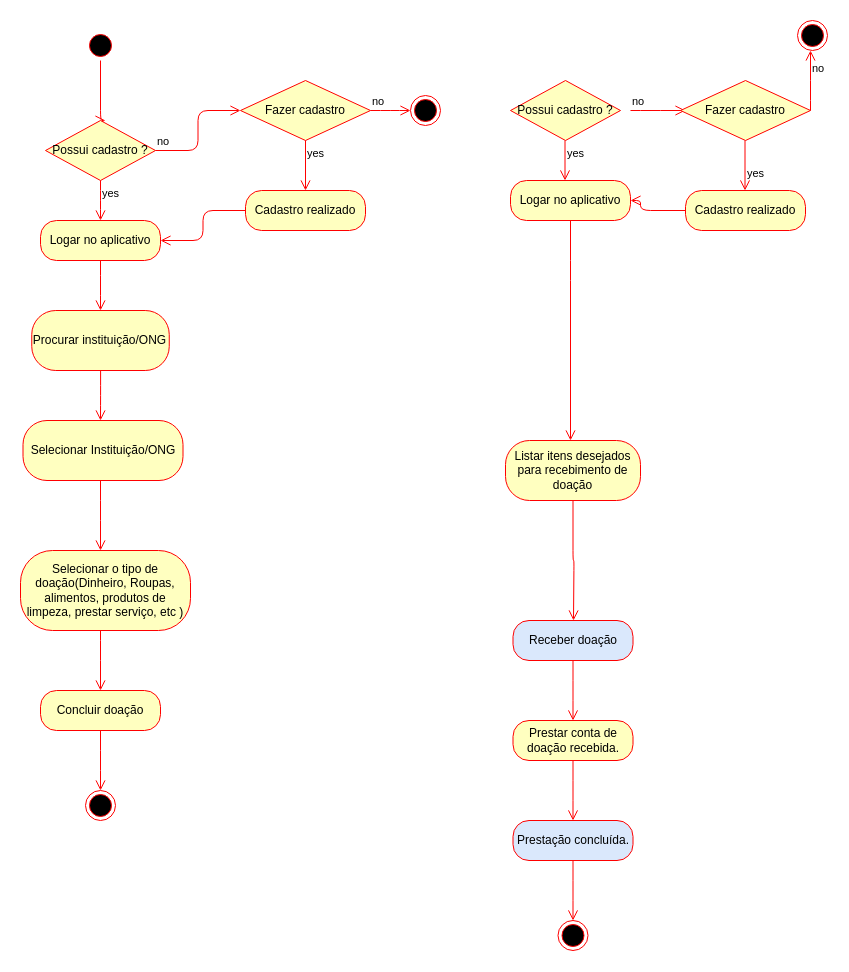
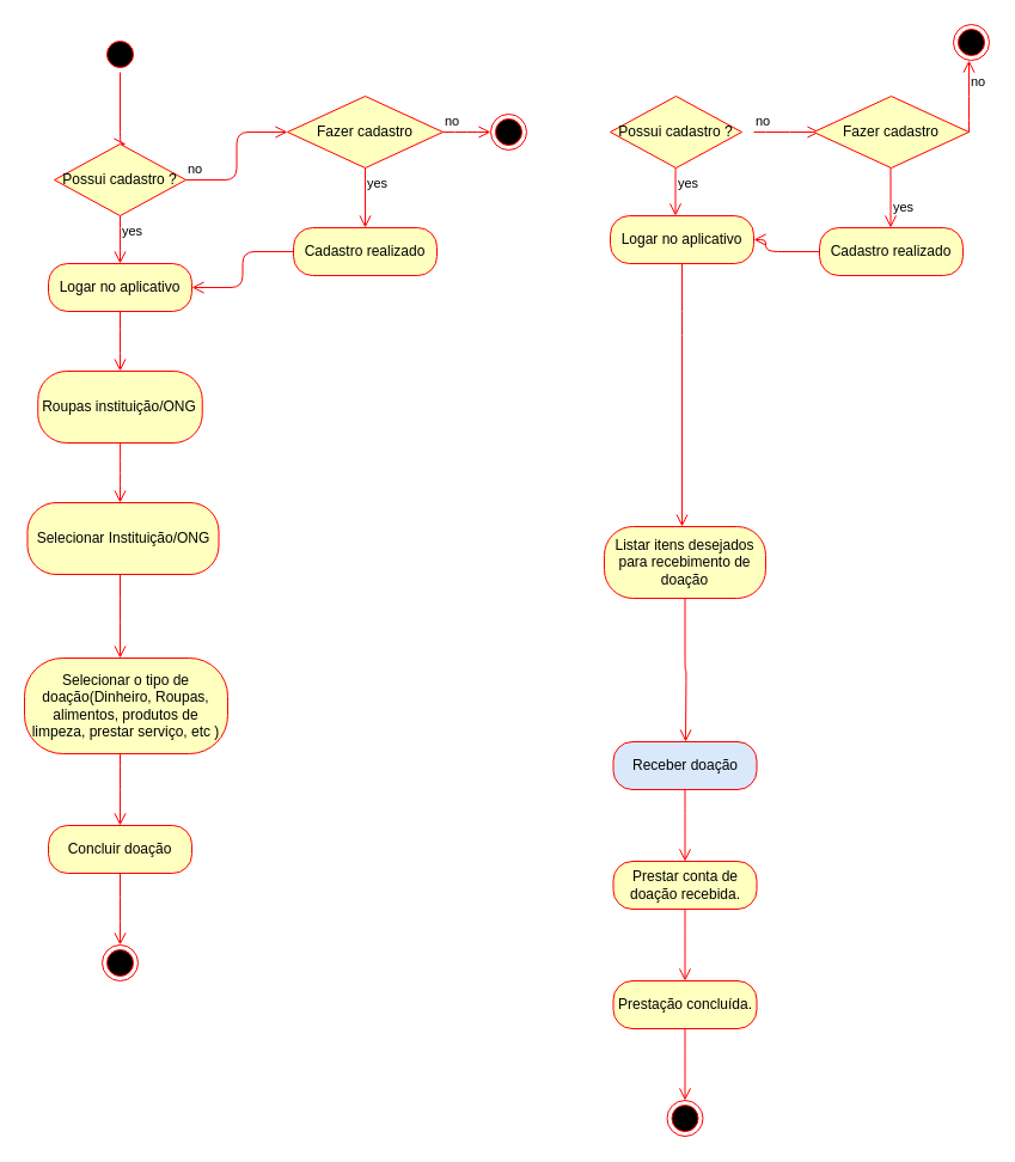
  <mxCell id="0" />
  <mxCell id="1" parent="0" />
  <mxCell id="2" value="" style="ellipse;html=1;shape=startState;fillColor=#000000;strokeColor=#ff0000;" vertex="1" parent="1"><mxGeometry x="85" y="30" width="30" height="30" as="geometry" /></mxCell>
  <mxCell id="3" value="" style="edgeStyle=orthogonalEdgeStyle;html=1;verticalAlign=bottom;endArrow=open;endSize=8;strokeColor=#ff0000;" edge="1" source="2" parent="1"><mxGeometry relative="1" as="geometry"><mxPoint x="105" y="120" as="targetPoint" /><Array as="points"><mxPoint x="100" y="120" /></Array></mxGeometry></mxCell>
  <mxCell id="4" value="Possui cadastro ?" style="rhombus;whiteSpace=wrap;html=1;fillColor=#ffffc0;strokeColor=#ff0000;" vertex="1" parent="1"><mxGeometry x="45" y="120" width="110" height="60" as="geometry" /></mxCell>
  <mxCell id="5" value="no" style="edgeStyle=orthogonalEdgeStyle;html=1;align=left;verticalAlign=bottom;endArrow=open;endSize=8;strokeColor=#ff0000;entryX=0;entryY=0.5;entryDx=0;entryDy=0;" edge="1" source="4" parent="1" target="18"><mxGeometry x="-1" relative="1" as="geometry"><mxPoint x="230" y="115" as="targetPoint" /></mxGeometry></mxCell>
  <mxCell id="6" value="yes" style="edgeStyle=orthogonalEdgeStyle;html=1;align=left;verticalAlign=top;endArrow=open;endSize=8;strokeColor=#ff0000;" edge="1" source="4" parent="1"><mxGeometry x="-1" relative="1" as="geometry"><mxPoint x="100" y="220" as="targetPoint" /></mxGeometry></mxCell>
  <mxCell id="7" value="Logar no aplicativo" style="rounded=1;whiteSpace=wrap;html=1;arcSize=40;fontColor=#000000;fillColor=#ffffc0;strokeColor=#ff0000;" vertex="1" parent="1"><mxGeometry x="40" y="220" width="120" height="40" as="geometry" /></mxCell>
  <mxCell id="8" value="" style="edgeStyle=orthogonalEdgeStyle;html=1;verticalAlign=bottom;endArrow=open;endSize=8;strokeColor=#ff0000;" edge="1" source="7" parent="1"><mxGeometry relative="1" as="geometry"><mxPoint x="100" y="310" as="targetPoint" /></mxGeometry></mxCell>
- <mxCell id="9" value="Procurar instituição/ONG" style="rounded=1;whiteSpace=wrap;html=1;arcSize=40;fontColor=#000000;fillColor=#ffffc0;strokeColor=#ff0000;" vertex="1" parent="1"><mxGeometry x="31.26" y="310" width="137.49" height="60" as="geometry" /></mxCell>
+ <mxCell id="9" value="Roupas instituição/ONG" style="rounded=1;whiteSpace=wrap;html=1;arcSize=40;fontColor=#000000;fillColor=#ffffc0;strokeColor=#ff0000;" vertex="1" parent="1"><mxGeometry x="31.26" y="310" width="137.49" height="60" as="geometry" /></mxCell>
  <mxCell id="10" value="" style="edgeStyle=orthogonalEdgeStyle;html=1;verticalAlign=bottom;endArrow=open;endSize=8;strokeColor=#ff0000;" edge="1" source="9" parent="1"><mxGeometry relative="1" as="geometry"><mxPoint x="100" y="420" as="targetPoint" /></mxGeometry></mxCell>
  <mxCell id="11" value="Selecionar Instituição/ONG" style="rounded=1;whiteSpace=wrap;html=1;arcSize=40;fontColor=#000000;fillColor=#ffffc0;strokeColor=#ff0000;" vertex="1" parent="1"><mxGeometry x="22.5" y="420" width="160" height="60" as="geometry" /></mxCell>
  <mxCell id="12" value="" style="edgeStyle=orthogonalEdgeStyle;html=1;verticalAlign=bottom;endArrow=open;endSize=8;strokeColor=#ff0000;" edge="1" source="11" parent="1"><mxGeometry relative="1" as="geometry"><mxPoint x="100" y="550" as="targetPoint" /><Array as="points"><mxPoint x="100" y="510" /><mxPoint x="100" y="510" /></Array></mxGeometry></mxCell>
  <mxCell id="13" value="Selecionar o tipo de doação(Dinheiro, Roupas, alimentos, produtos de limpeza, prestar serviço, etc )" style="rounded=1;whiteSpace=wrap;html=1;arcSize=40;fontColor=#000000;fillColor=#ffffc0;strokeColor=#ff0000;" vertex="1" parent="1"><mxGeometry x="20" y="550" width="170" height="80" as="geometry" /></mxCell>
  <mxCell id="14" value="" style="edgeStyle=orthogonalEdgeStyle;html=1;verticalAlign=bottom;endArrow=open;endSize=8;strokeColor=#ff0000;" edge="1" source="13" parent="1"><mxGeometry relative="1" as="geometry"><mxPoint x="100.01" y="690" as="targetPoint" /><Array as="points"><mxPoint x="100" y="650" /><mxPoint x="100" y="650" /></Array></mxGeometry></mxCell>
  <mxCell id="15" value="Concluir doação" style="rounded=1;whiteSpace=wrap;html=1;arcSize=40;fontColor=#000000;fillColor=#ffffc0;strokeColor=#ff0000;" vertex="1" parent="1"><mxGeometry x="40" y="690" width="120" height="40" as="geometry" /></mxCell>
  <mxCell id="16" value="" style="edgeStyle=orthogonalEdgeStyle;html=1;verticalAlign=bottom;endArrow=open;endSize=8;strokeColor=#ff0000;" edge="1" source="15" parent="1"><mxGeometry relative="1" as="geometry"><mxPoint x="100" y="790" as="targetPoint" /></mxGeometry></mxCell>
  <mxCell id="17" value="" style="ellipse;html=1;shape=endState;fillColor=#000000;strokeColor=#ff0000;" vertex="1" parent="1"><mxGeometry x="85" y="790" width="30" height="30" as="geometry" /></mxCell>
  <mxCell id="18" value="Fazer cadastro" style="rhombus;whiteSpace=wrap;html=1;fillColor=#ffffc0;strokeColor=#ff0000;" vertex="1" parent="1"><mxGeometry x="240" y="80" width="130" height="60" as="geometry" /></mxCell>
  <mxCell id="19" value="no" style="edgeStyle=orthogonalEdgeStyle;html=1;align=left;verticalAlign=bottom;endArrow=open;endSize=8;strokeColor=#ff0000;" edge="1" source="18" parent="1"><mxGeometry x="-1" relative="1" as="geometry"><mxPoint x="410" y="110" as="targetPoint" /></mxGeometry></mxCell>
  <mxCell id="20" value="yes" style="edgeStyle=orthogonalEdgeStyle;html=1;align=left;verticalAlign=top;endArrow=open;endSize=8;strokeColor=#ff0000;" edge="1" source="18" parent="1"><mxGeometry x="-1" relative="1" as="geometry"><mxPoint x="305" y="190" as="targetPoint" /><Array as="points"><mxPoint x="305" y="190" /><mxPoint x="305" y="190" /></Array></mxGeometry></mxCell>
  <mxCell id="21" value="" style="ellipse;html=1;shape=endState;fillColor=#000000;strokeColor=#ff0000;" vertex="1" parent="1"><mxGeometry x="410" y="95" width="30" height="30" as="geometry" /></mxCell>
  <mxCell id="22" value="Cadastro realizado" style="rounded=1;whiteSpace=wrap;html=1;arcSize=40;fontColor=#000000;fillColor=#ffffc0;strokeColor=#ff0000;" vertex="1" parent="1"><mxGeometry x="245" y="190" width="120" height="40" as="geometry" /></mxCell>
  <mxCell id="23" value="" style="edgeStyle=orthogonalEdgeStyle;html=1;verticalAlign=bottom;endArrow=open;endSize=8;strokeColor=#ff0000;entryX=1;entryY=0.5;entryDx=0;entryDy=0;" edge="1" source="22" parent="1" target="7"><mxGeometry relative="1" as="geometry"><mxPoint x="170" y="250" as="targetPoint" /></mxGeometry></mxCell>
  <mxCell id="24" value="Possui cadastro ?" style="rhombus;whiteSpace=wrap;html=1;fillColor=#ffffc0;strokeColor=#ff0000;" vertex="1" parent="1"><mxGeometry x="510" y="80" width="110" height="60" as="geometry" /></mxCell>
  <mxCell id="25" value="no" style="edgeStyle=orthogonalEdgeStyle;html=1;align=left;verticalAlign=bottom;endArrow=open;endSize=8;strokeColor=#ff0000;" edge="1" parent="1"><mxGeometry x="-1" relative="1" as="geometry"><mxPoint x="685" y="110" as="targetPoint" /><mxPoint x="630" y="110" as="sourcePoint" /><Array as="points"><mxPoint x="650" y="110" /><mxPoint x="650" y="110" /></Array></mxGeometry></mxCell>
  <mxCell id="26" value="Fazer cadastro" style="rhombus;whiteSpace=wrap;html=1;fillColor=#ffffc0;strokeColor=#ff0000;" vertex="1" parent="1"><mxGeometry x="680" y="80" width="130" height="60" as="geometry" /></mxCell>
  <mxCell id="27" value="no" style="edgeStyle=orthogonalEdgeStyle;html=1;align=left;verticalAlign=bottom;endArrow=open;endSize=8;strokeColor=#ff0000;exitX=1;exitY=0.5;exitDx=0;exitDy=0;" edge="1" parent="1" source="26"><mxGeometry x="0.111" relative="1" as="geometry"><mxPoint x="810" y="50" as="targetPoint" /><mxPoint x="820" y="110" as="sourcePoint" /><Array as="points"><mxPoint x="810" y="90" /><mxPoint x="810" y="90" /></Array><mxPoint as="offset" /></mxGeometry></mxCell>
  <mxCell id="28" value="" style="ellipse;html=1;shape=endState;fillColor=#000000;strokeColor=#ff0000;" vertex="1" parent="1"><mxGeometry x="797" y="20" width="30" height="30" as="geometry" /></mxCell>
  <mxCell id="29" value="yes" style="edgeStyle=orthogonalEdgeStyle;html=1;align=left;verticalAlign=top;endArrow=open;endSize=8;strokeColor=#ff0000;" edge="1" parent="1"><mxGeometry x="-0.2" relative="1" as="geometry"><mxPoint x="744.5" y="190" as="targetPoint" /><mxPoint x="744.5" y="140" as="sourcePoint" /><Array as="points"><mxPoint x="744.5" y="190" /><mxPoint x="744.5" y="190" /></Array><mxPoint as="offset" /></mxGeometry></mxCell>
  <mxCell id="30" value="Cadastro realizado" style="rounded=1;whiteSpace=wrap;html=1;arcSize=40;fontColor=#000000;fillColor=#ffffc0;strokeColor=#ff0000;" vertex="1" parent="1"><mxGeometry x="685" y="190" width="120" height="40" as="geometry" /></mxCell>
  <mxCell id="31" value="yes" style="edgeStyle=orthogonalEdgeStyle;html=1;align=left;verticalAlign=top;endArrow=open;endSize=8;strokeColor=#ff0000;" edge="1" parent="1"><mxGeometry x="-1" relative="1" as="geometry"><mxPoint x="564.5" y="180" as="targetPoint" /><mxPoint x="564.5" y="140" as="sourcePoint" /></mxGeometry></mxCell>
  <mxCell id="32" value="Logar no aplicativo" style="rounded=1;whiteSpace=wrap;html=1;arcSize=40;fontColor=#000000;fillColor=#ffffc0;strokeColor=#ff0000;" vertex="1" parent="1"><mxGeometry x="510" y="180" width="120" height="40" as="geometry" /></mxCell>
  <mxCell id="33" value="" style="edgeStyle=orthogonalEdgeStyle;html=1;verticalAlign=bottom;endArrow=open;endSize=8;strokeColor=#ff0000;entryX=1;entryY=0.5;entryDx=0;entryDy=0;exitX=0;exitY=0.5;exitDx=0;exitDy=0;" edge="1" parent="1" source="30" target="32"><mxGeometry relative="1" as="geometry"><mxPoint x="575" y="240" as="targetPoint" /><mxPoint x="660" y="210" as="sourcePoint" /><Array as="points"><mxPoint x="640" y="210" /><mxPoint x="640" y="200" /></Array></mxGeometry></mxCell>
  <mxCell id="34" value="" style="edgeStyle=orthogonalEdgeStyle;html=1;verticalAlign=bottom;endArrow=open;endSize=8;strokeColor=#ff0000;exitX=0.5;exitY=1;exitDx=0;exitDy=0;" edge="1" parent="1" source="32"><mxGeometry relative="1" as="geometry"><mxPoint x="570" y="440" as="targetPoint" /><mxPoint x="600" y="290" as="sourcePoint" /><Array as="points"><mxPoint x="570" y="270" /><mxPoint x="570" y="270" /></Array></mxGeometry></mxCell>
  <mxCell id="35" value="Listar itens desejados para recebimento de doação" style="rounded=1;whiteSpace=wrap;html=1;arcSize=40;fontColor=#000000;fillColor=#ffffc0;strokeColor=#ff0000;" vertex="1" parent="1"><mxGeometry x="505" y="440" width="135" height="60" as="geometry" /></mxCell>
  <mxCell id="36" value="" style="edgeStyle=orthogonalEdgeStyle;html=1;verticalAlign=bottom;endArrow=open;endSize=8;strokeColor=#ff0000;" edge="1" source="35" parent="1"><mxGeometry relative="1" as="geometry"><mxPoint x="573" y="620" as="targetPoint" /></mxGeometry></mxCell>
  <mxCell id="37" value="Receber doação" style="rounded=1;whiteSpace=wrap;html=1;arcSize=40;fontColor=#000000;fillColor=#dae8fc;strokeColor=#ff0000;" vertex="1" parent="1"><mxGeometry x="512.5" y="620" width="120" height="40" as="geometry" /></mxCell>
  <mxCell id="38" value="" style="edgeStyle=orthogonalEdgeStyle;html=1;verticalAlign=bottom;endArrow=open;endSize=8;strokeColor=#ff0000;" edge="1" source="37" parent="1"><mxGeometry relative="1" as="geometry"><mxPoint x="572.5" y="720" as="targetPoint" /></mxGeometry></mxCell>
  <mxCell id="39" value="Prestar conta de doação recebida." style="rounded=1;whiteSpace=wrap;html=1;arcSize=40;fontColor=#000000;fillColor=#ffffc0;strokeColor=#ff0000;" vertex="1" parent="1"><mxGeometry x="512.5" y="720" width="120" height="40" as="geometry" /></mxCell>
  <mxCell id="40" value="" style="edgeStyle=orthogonalEdgeStyle;html=1;verticalAlign=bottom;endArrow=open;endSize=8;strokeColor=#ff0000;" edge="1" source="39" parent="1"><mxGeometry relative="1" as="geometry"><mxPoint x="572.5" y="820" as="targetPoint" /></mxGeometry></mxCell>
- <mxCell id="41" value="Prestação concluída." style="rounded=1;whiteSpace=wrap;html=1;arcSize=40;fontColor=#000000;fillColor=#dae8fc;strokeColor=#ff0000;" vertex="1" parent="1"><mxGeometry x="512.5" y="820" width="120" height="40" as="geometry" /></mxCell>
+ <mxCell id="41" value="Prestação concluída." style="rounded=1;whiteSpace=wrap;html=1;arcSize=40;fontColor=#000000;fillColor=#ffffc0;strokeColor=#ff0000;" vertex="1" parent="1"><mxGeometry x="512.5" y="820" width="120" height="40" as="geometry" /></mxCell>
  <mxCell id="42" value="" style="edgeStyle=orthogonalEdgeStyle;html=1;verticalAlign=bottom;endArrow=open;endSize=8;strokeColor=#ff0000;" edge="1" source="41" parent="1"><mxGeometry relative="1" as="geometry"><mxPoint x="572.5" y="920" as="targetPoint" /></mxGeometry></mxCell>
  <mxCell id="43" value="" style="ellipse;html=1;shape=endState;fillColor=#000000;strokeColor=#ff0000;" vertex="1" parent="1"><mxGeometry x="557.5" y="920" width="30" height="30" as="geometry" /></mxCell>
